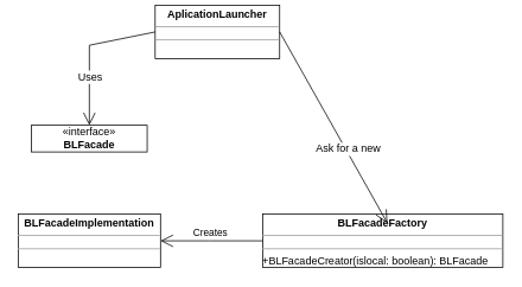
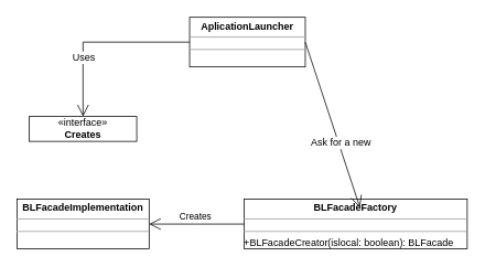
  <mxCell id="0" />
  <mxCell id="1" parent="0" />
- <mxCell id="2" value="«interface»&lt;br&gt;&lt;b&gt;BLFacade&lt;/b&gt;" style="html=1;whiteSpace=wrap;" parent="1" vertex="1"><mxGeometry x="35" y="140" width="130" height="30" as="geometry" /></mxCell>
- <mxCell id="3" value="&lt;p style=&quot;margin:0px;margin-top:4px;text-align:center;&quot;&gt;&lt;b&gt;AplicationLauncher&lt;/b&gt;&lt;/p&gt;&lt;hr size=&quot;1&quot;&gt;&lt;div style=&quot;height:2px;&quot;&gt;&lt;/div&gt;&lt;hr size=&quot;1&quot;&gt;&lt;div style=&quot;height:2px;&quot;&gt;&lt;/div&gt;" style="verticalAlign=top;align=left;overflow=fill;fontSize=12;fontFamily=Helvetica;html=1;whiteSpace=wrap;" parent="1" vertex="1"><mxGeometry x="174" y="5" width="140" height="60" as="geometry" /></mxCell>
+ <mxCell id="2" value="«interface»&lt;br&gt;&lt;b&gt;Creates&lt;/b&gt;" style="html=1;whiteSpace=wrap;" parent="1" vertex="1"><mxGeometry x="35" y="140" width="130" height="30" as="geometry" /></mxCell>
+ <mxCell id="3" value="&lt;p style=&quot;margin:0px;margin-top:4px;text-align:center;&quot;&gt;&lt;b&gt;AplicationLauncher&lt;/b&gt;&lt;/p&gt;&lt;hr size=&quot;1&quot;&gt;&lt;div style=&quot;height:2px;&quot;&gt;&lt;/div&gt;&lt;hr size=&quot;1&quot;&gt;&lt;div style=&quot;height:2px;&quot;&gt;&lt;/div&gt;" style="verticalAlign=top;align=left;overflow=fill;fontSize=12;fontFamily=Helvetica;html=1;whiteSpace=wrap;" parent="1" vertex="1"><mxGeometry x="229" y="20" width="140" height="60" as="geometry" /></mxCell>
  <mxCell id="4" value="&lt;p style=&quot;margin:0px;margin-top:4px;text-align:center;&quot;&gt;&lt;b&gt;BLFacadeImplementation&lt;/b&gt;&lt;/p&gt;&lt;hr size=&quot;1&quot;&gt;&lt;div style=&quot;height:2px;&quot;&gt;&lt;/div&gt;&lt;hr size=&quot;1&quot;&gt;&lt;div style=&quot;height:2px;&quot;&gt;&lt;/div&gt;" style="verticalAlign=top;align=left;overflow=fill;fontSize=12;fontFamily=Helvetica;html=1;whiteSpace=wrap;" parent="1" vertex="1"><mxGeometry x="20" y="240" width="160" height="60" as="geometry" /></mxCell>
  <mxCell id="5" value="&lt;p style=&quot;margin:0px;margin-top:4px;text-align:center;&quot;&gt;&lt;b&gt;BLFacadeFactory&lt;/b&gt;&lt;/p&gt;&lt;hr size=&quot;1&quot;&gt;&lt;div style=&quot;height:2px;&quot;&gt;&lt;/div&gt;&lt;hr size=&quot;1&quot;&gt;&lt;div style=&quot;height:2px;&quot;&gt;+BLFacadeCreator(islocal: boolean): BLFacade&lt;/div&gt;" style="verticalAlign=top;align=left;overflow=fill;fontSize=12;fontFamily=Helvetica;html=1;whiteSpace=wrap;" parent="1" vertex="1"><mxGeometry x="295" y="240" width="270" height="60" as="geometry" /></mxCell>
  <mxCell id="6" value="" style="endArrow=open;endFill=1;endSize=12;html=1;rounded=0;entryX=1;entryY=0.5;entryDx=0;entryDy=0;exitX=0;exitY=0.5;exitDx=0;exitDy=0;" parent="1" source="5" target="4" edge="1"><mxGeometry width="160" relative="1" as="geometry"><mxPoint x="285" y="230" as="sourcePoint" /><mxPoint x="445" y="230" as="targetPoint" /><Array as="points"><mxPoint x="235" y="270" /></Array></mxGeometry></mxCell>
  <mxCell id="7" value="Creates" style="edgeLabel;html=1;align=center;verticalAlign=middle;resizable=0;points=[];" parent="6" vertex="1" connectable="0"><mxGeometry x="0.256" y="-3" relative="1" as="geometry"><mxPoint x="12" y="-7" as="offset" /></mxGeometry></mxCell>
  <mxCell id="8" value="" style="endArrow=open;endFill=1;endSize=12;html=1;entryX=0.5;entryY=0;entryDx=0;entryDy=0;exitX=0;exitY=0.5;exitDx=0;exitDy=0;rounded=0;" parent="1" source="3" target="2" edge="1"><mxGeometry width="160" relative="1" as="geometry"><mxPoint x="180" y="70" as="sourcePoint" /><mxPoint x="65" y="70" as="targetPoint" /><Array as="points"><mxPoint x="100" y="50" /></Array></mxGeometry></mxCell>
  <mxCell id="9" value="&lt;font style=&quot;font-size: 12px;&quot;&gt;Uses&lt;/font&gt;" style="edgeLabel;html=1;align=center;verticalAlign=middle;resizable=0;points=[];" parent="8" vertex="1" connectable="0"><mxGeometry x="0.339" relative="1" as="geometry"><mxPoint as="offset" /></mxGeometry></mxCell>
  <mxCell id="10" value="" style="endArrow=open;endFill=1;endSize=12;html=1;rounded=0;exitX=1;exitY=0.5;exitDx=0;exitDy=0;entryX=0.519;entryY=0.167;entryDx=0;entryDy=0;entryPerimeter=0;" parent="1" source="3" target="5" edge="1"><mxGeometry width="160" relative="1" as="geometry"><mxPoint x="285" y="230" as="sourcePoint" /><mxPoint x="445" y="230" as="targetPoint" /></mxGeometry></mxCell>
  <mxCell id="11" value="&lt;font style=&quot;font-size: 12px;&quot;&gt;Ask for a new&lt;/font&gt;" style="edgeLabel;html=1;align=center;verticalAlign=middle;resizable=0;points=[];" parent="10" vertex="1" connectable="0"><mxGeometry x="0.229" y="2" relative="1" as="geometry"><mxPoint as="offset" /></mxGeometry></mxCell>
